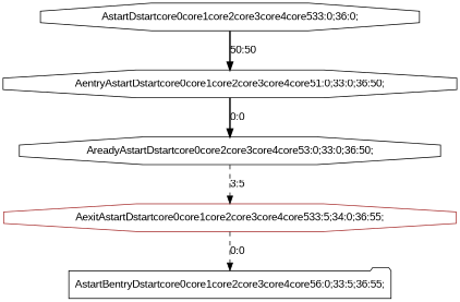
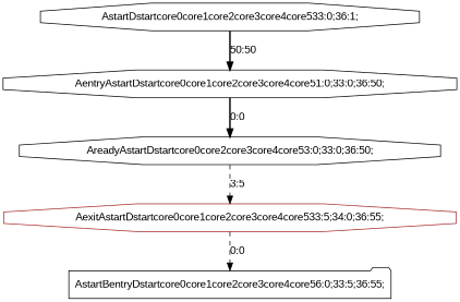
  digraph {
    fontname="Liberation Sans"
    node [color=black shape=octagon fontname="Liberation Sans"]
    edge [style=bold fontname="Liberation Sans"]
    n1 [label="AentryAstartDstartcore0core1core2core3core4core51:0;33:0;36:50;"]
-   "AstartDstartcore0core1core2core3core4core533:0;36:0;"
+   "AstartDstartcore0core1core2core3core4core533:0;36:0;" [label="AstartDstartcore0core1core2core3core4core533:0;36:1;"]
    n3 [label="AreadyAstartDstartcore0core2core3core4core53:0;33:0;36:50;"]
    n4 [label="AexitAstartDstartcore0core1core2core3core4core533:5;34:0;36:55;" color=brown]
    n5 [label="AstartBentryDstartcore0core1core2core3core4core56:0;33:5;36:55;" shape=folder]
    n1 -> n3 [label="0:0"]
    "AstartDstartcore0core1core2core3core4core533:0;36:0;" -> n1 [label="50:50"]
    n3 -> n4 [label="3:5" style=dashed]
    n4 -> n5 [label="0:0" style=dashed]
  }
